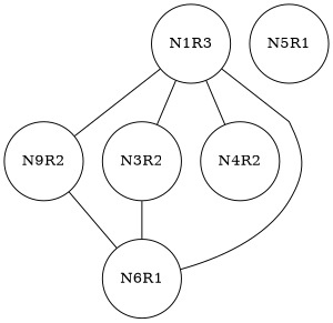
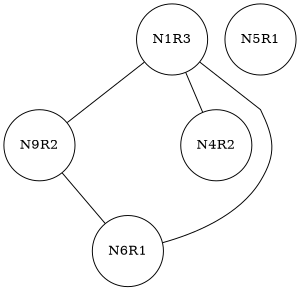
  graph {
    node [shape=circle]
    n1 [label=N9R2]
    N1R3
-   N3R2
    N4R2
    N6R1
    N5R1
    n1 -- N6R1
    N1R3 -- n1
-   N1R3 -- N3R2
    N1R3 -- N4R2
    N1R3 -- N6R1
-   N3R2 -- N6R1
  }
